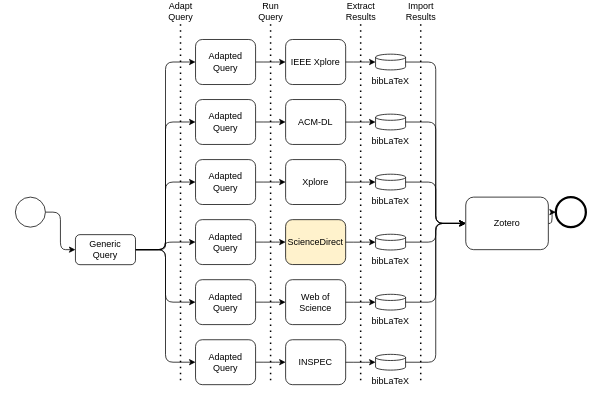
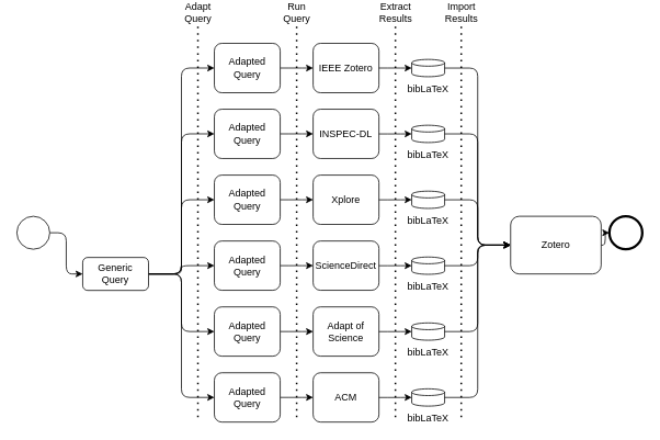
  <mxCell id="0" />
  <mxCell id="1" parent="0" />
  <mxCell id="2" value="Extract&lt;br&gt;Results" style="endArrow=none;dashed=1;html=1;dashPattern=1 3;strokeWidth=2;verticalAlign=bottom;fontSize=12;" edge="1" parent="1"><mxGeometry x="-1" width="50" height="50" relative="1" as="geometry"><mxPoint x="480" y="20.84" as="sourcePoint" /><mxPoint x="480" y="500.84" as="targetPoint" /><mxPoint as="offset" /></mxGeometry></mxCell>
  <mxCell id="3" style="edgeStyle=elbowEdgeStyle;orthogonalLoop=1;jettySize=auto;html=1;fontSize=12;" edge="1" parent="1" source="9" target="11"><mxGeometry relative="1" as="geometry" /></mxCell>
  <mxCell id="4" style="edgeStyle=elbowEdgeStyle;orthogonalLoop=1;jettySize=auto;html=1;fontSize=12;" edge="1" parent="1" source="9" target="13"><mxGeometry relative="1" as="geometry" /></mxCell>
  <mxCell id="5" style="edgeStyle=elbowEdgeStyle;orthogonalLoop=1;jettySize=auto;html=1;fontSize=12;" edge="1" parent="1" source="9" target="15"><mxGeometry relative="1" as="geometry" /></mxCell>
  <mxCell id="6" style="edgeStyle=elbowEdgeStyle;orthogonalLoop=1;jettySize=auto;html=1;fontSize=12;" edge="1" parent="1" source="9" target="17"><mxGeometry relative="1" as="geometry" /></mxCell>
  <mxCell id="7" style="edgeStyle=elbowEdgeStyle;orthogonalLoop=1;jettySize=auto;html=1;fontSize=12;" edge="1" parent="1" source="9" target="19"><mxGeometry relative="1" as="geometry" /></mxCell>
  <mxCell id="8" style="edgeStyle=elbowEdgeStyle;orthogonalLoop=1;jettySize=auto;html=1;fontSize=12;" edge="1" parent="1" source="9" target="21"><mxGeometry relative="1" as="geometry" /></mxCell>
  <mxCell id="9" value="Generic Query" style="rounded=1;whiteSpace=wrap;html=1;fontSize=12;" vertex="1" parent="1"><mxGeometry x="100" y="301" width="80" height="40" as="geometry" /></mxCell>
  <mxCell id="10" style="edgeStyle=elbowEdgeStyle;orthogonalLoop=1;jettySize=auto;html=1;fontSize=12;" edge="1" parent="1" source="11" target="22"><mxGeometry relative="1" as="geometry" /></mxCell>
  <mxCell id="11" value="Adapted&lt;br style=&quot;font-size: 12px;&quot;&gt;Query" style="rounded=1;whiteSpace=wrap;html=1;fontSize=12;" vertex="1" parent="1"><mxGeometry x="260" y="41" width="80" height="60" as="geometry" /></mxCell>
  <mxCell id="12" style="edgeStyle=elbowEdgeStyle;orthogonalLoop=1;jettySize=auto;html=1;fontSize=12;" edge="1" parent="1" source="13" target="23"><mxGeometry relative="1" as="geometry" /></mxCell>
  <mxCell id="13" value="Adapted&lt;br style=&quot;font-size: 12px;&quot;&gt;Query" style="rounded=1;whiteSpace=wrap;html=1;fontSize=12;" vertex="1" parent="1"><mxGeometry x="260" y="121" width="80" height="59.842" as="geometry" /></mxCell>
  <mxCell id="14" style="edgeStyle=elbowEdgeStyle;orthogonalLoop=1;jettySize=auto;html=1;fontSize=12;" edge="1" parent="1" source="15" target="24"><mxGeometry relative="1" as="geometry" /></mxCell>
  <mxCell id="15" value="Adapted&lt;br style=&quot;font-size: 12px;&quot;&gt;Query" style="rounded=1;whiteSpace=wrap;html=1;fontSize=12;" vertex="1" parent="1"><mxGeometry x="260" y="201" width="80" height="59.842" as="geometry" /></mxCell>
  <mxCell id="16" style="edgeStyle=elbowEdgeStyle;orthogonalLoop=1;jettySize=auto;html=1;fontSize=12;" edge="1" parent="1" source="17" target="25"><mxGeometry relative="1" as="geometry" /></mxCell>
  <mxCell id="17" value="Adapted&lt;br style=&quot;font-size: 12px;&quot;&gt;Query" style="rounded=1;whiteSpace=wrap;html=1;fontSize=12;" vertex="1" parent="1"><mxGeometry x="260" y="281" width="80" height="59.842" as="geometry" /></mxCell>
  <mxCell id="18" style="edgeStyle=elbowEdgeStyle;orthogonalLoop=1;jettySize=auto;html=1;fontSize=12;" edge="1" parent="1" source="19" target="26"><mxGeometry relative="1" as="geometry" /></mxCell>
  <mxCell id="19" value="Adapted&lt;br style=&quot;font-size: 12px;&quot;&gt;Query" style="rounded=1;whiteSpace=wrap;html=1;fontSize=12;" vertex="1" parent="1"><mxGeometry x="260" y="361" width="80" height="59.842" as="geometry" /></mxCell>
  <mxCell id="20" style="edgeStyle=elbowEdgeStyle;orthogonalLoop=1;jettySize=auto;html=1;fontSize=12;" edge="1" parent="1" source="21" target="27"><mxGeometry relative="1" as="geometry" /></mxCell>
  <mxCell id="21" value="Adapted&lt;br style=&quot;font-size: 12px;&quot;&gt;Query" style="rounded=1;whiteSpace=wrap;html=1;fontSize=12;" vertex="1" parent="1"><mxGeometry x="260" y="441" width="80" height="59.842" as="geometry" /></mxCell>
- <mxCell id="22" value="IEEE Xplore" style="rounded=1;whiteSpace=wrap;html=1;fontSize=12;" vertex="1" parent="1"><mxGeometry x="380" y="41" width="80" height="60" as="geometry" /></mxCell>
- <mxCell id="23" value="ACM-DL" style="rounded=1;whiteSpace=wrap;html=1;fontSize=12;" vertex="1" parent="1"><mxGeometry x="380" y="121" width="80" height="59.842" as="geometry" /></mxCell>
+ <mxCell id="22" value="IEEE Zotero" style="rounded=1;whiteSpace=wrap;html=1;fontSize=12;" vertex="1" parent="1"><mxGeometry x="380" y="41" width="80" height="60" as="geometry" /></mxCell>
+ <mxCell id="23" value="INSPEC-DL" style="rounded=1;whiteSpace=wrap;html=1;fontSize=12;" vertex="1" parent="1"><mxGeometry x="380" y="121" width="80" height="59.842" as="geometry" /></mxCell>
  <mxCell id="24" value="Xplore" style="rounded=1;whiteSpace=wrap;html=1;fontSize=12;" vertex="1" parent="1"><mxGeometry x="380" y="201" width="80" height="59.842" as="geometry" /></mxCell>
- <mxCell id="25" value="ScienceDirect" style="rounded=1;whiteSpace=wrap;html=1;fontSize=12;fillColor=#fff2cc;" vertex="1" parent="1"><mxGeometry x="380" y="281" width="80" height="59.842" as="geometry" /></mxCell>
- <mxCell id="26" value="Web of Science" style="rounded=1;whiteSpace=wrap;html=1;fontSize=12;" vertex="1" parent="1"><mxGeometry x="380" y="361" width="80" height="59.842" as="geometry" /></mxCell>
- <mxCell id="27" value="INSPEC" style="rounded=1;whiteSpace=wrap;html=1;fontSize=12;" vertex="1" parent="1"><mxGeometry x="380" y="441" width="80" height="59.842" as="geometry" /></mxCell>
+ <mxCell id="25" value="ScienceDirect" style="rounded=1;whiteSpace=wrap;html=1;fontSize=12;" vertex="1" parent="1"><mxGeometry x="380" y="281" width="80" height="59.842" as="geometry" /></mxCell>
+ <mxCell id="26" value="Adapt of Science" style="rounded=1;whiteSpace=wrap;html=1;fontSize=12;" vertex="1" parent="1"><mxGeometry x="380" y="361" width="80" height="59.842" as="geometry" /></mxCell>
+ <mxCell id="27" value="ACM" style="rounded=1;whiteSpace=wrap;html=1;fontSize=12;" vertex="1" parent="1"><mxGeometry x="380" y="441" width="80" height="59.842" as="geometry" /></mxCell>
  <mxCell id="28" style="edgeStyle=elbowEdgeStyle;orthogonalLoop=1;jettySize=auto;html=1;fontSize=12;" edge="1" parent="1" target="35"><mxGeometry relative="1" as="geometry"><mxPoint x="459.997" y="70.999" as="sourcePoint" /></mxGeometry></mxCell>
  <mxCell id="29" style="edgeStyle=elbowEdgeStyle;orthogonalLoop=1;jettySize=auto;html=1;fontSize=12;" edge="1" parent="1" target="37"><mxGeometry relative="1" as="geometry"><mxPoint x="459.997" y="150.999" as="sourcePoint" /></mxGeometry></mxCell>
  <mxCell id="30" style="edgeStyle=elbowEdgeStyle;orthogonalLoop=1;jettySize=auto;html=1;fontSize=12;" edge="1" parent="1" target="39"><mxGeometry relative="1" as="geometry"><mxPoint x="459.997" y="230.999" as="sourcePoint" /></mxGeometry></mxCell>
  <mxCell id="31" style="edgeStyle=elbowEdgeStyle;orthogonalLoop=1;jettySize=auto;html=1;fontSize=12;" edge="1" parent="1" target="41"><mxGeometry relative="1" as="geometry"><mxPoint x="459.997" y="310.999" as="sourcePoint" /></mxGeometry></mxCell>
  <mxCell id="32" style="edgeStyle=elbowEdgeStyle;orthogonalLoop=1;jettySize=auto;html=1;fontSize=12;" edge="1" parent="1" target="43"><mxGeometry relative="1" as="geometry"><mxPoint x="459.997" y="390.999" as="sourcePoint" /></mxGeometry></mxCell>
  <mxCell id="33" style="edgeStyle=elbowEdgeStyle;orthogonalLoop=1;jettySize=auto;html=1;fontSize=12;" edge="1" parent="1" target="45"><mxGeometry relative="1" as="geometry"><mxPoint x="459.997" y="470.999" as="sourcePoint" /></mxGeometry></mxCell>
  <mxCell id="34" style="edgeStyle=elbowEdgeStyle;orthogonalLoop=1;jettySize=auto;html=1;fontSize=12;" edge="1" parent="1" source="35" target="49"><mxGeometry relative="1" as="geometry" /></mxCell>
  <mxCell id="35" value="bibLaTeX" style="shape=cylinder3;whiteSpace=wrap;html=1;boundedLbl=1;backgroundOutline=1;size=4.105;labelPadding=0;fillOpacity=100;spacing=2;spacingTop=45;labelBackgroundColor=default;fillColor=none;fontFamily=Helvetica;fontSize=12;" vertex="1" parent="1"><mxGeometry x="499.84" y="60.54" width="40" height="21" as="geometry" /></mxCell>
  <mxCell id="36" style="edgeStyle=elbowEdgeStyle;orthogonalLoop=1;jettySize=auto;html=1;fontSize=12;" edge="1" parent="1" source="37" target="49"><mxGeometry relative="1" as="geometry" /></mxCell>
  <mxCell id="37" value="bibLaTeX" style="shape=cylinder3;whiteSpace=wrap;html=1;boundedLbl=1;backgroundOutline=1;size=4.105;labelPadding=0;fillOpacity=100;spacing=2;spacingTop=45;labelBackgroundColor=default;fillColor=none;fontFamily=Helvetica;fontSize=12;" vertex="1" parent="1"><mxGeometry x="499.84" y="140.46" width="40" height="21" as="geometry" /></mxCell>
  <mxCell id="38" style="edgeStyle=elbowEdgeStyle;orthogonalLoop=1;jettySize=auto;html=1;fontSize=12;" edge="1" parent="1" source="39" target="49"><mxGeometry relative="1" as="geometry" /></mxCell>
  <mxCell id="39" value="bibLaTeX" style="shape=cylinder3;whiteSpace=wrap;html=1;boundedLbl=1;backgroundOutline=1;size=4.105;labelPadding=0;fillOpacity=100;spacing=2;spacingTop=45;labelBackgroundColor=default;fillColor=none;fontFamily=Helvetica;fontSize=12;" vertex="1" parent="1"><mxGeometry x="499.84" y="220.46" width="40" height="21" as="geometry" /></mxCell>
  <mxCell id="40" style="edgeStyle=elbowEdgeStyle;orthogonalLoop=1;jettySize=auto;html=1;fontSize=12;" edge="1" parent="1" source="41" target="49"><mxGeometry relative="1" as="geometry" /></mxCell>
  <mxCell id="41" value="bibLaTeX" style="shape=cylinder3;whiteSpace=wrap;html=1;boundedLbl=1;backgroundOutline=1;size=4.105;labelPadding=0;fillOpacity=100;spacing=2;spacingTop=45;labelBackgroundColor=default;fillColor=none;fontFamily=Helvetica;fontSize=12;" vertex="1" parent="1"><mxGeometry x="499.84" y="300.46" width="40" height="21" as="geometry" /></mxCell>
  <mxCell id="42" style="edgeStyle=elbowEdgeStyle;orthogonalLoop=1;jettySize=auto;html=1;fontSize=12;" edge="1" parent="1" source="43" target="49"><mxGeometry relative="1" as="geometry" /></mxCell>
  <mxCell id="43" value="bibLaTeX" style="shape=cylinder3;whiteSpace=wrap;html=1;boundedLbl=1;backgroundOutline=1;size=4.105;labelPadding=0;fillOpacity=100;spacing=2;spacingTop=45;labelBackgroundColor=default;fillColor=none;fontFamily=Helvetica;fontSize=12;" vertex="1" parent="1"><mxGeometry x="499.84" y="380.46" width="40" height="21" as="geometry" /></mxCell>
  <mxCell id="44" style="edgeStyle=elbowEdgeStyle;orthogonalLoop=1;jettySize=auto;html=1;fontSize=12;" edge="1" parent="1" source="45" target="49"><mxGeometry relative="1" as="geometry" /></mxCell>
  <mxCell id="45" value="bibLaTeX" style="shape=cylinder3;whiteSpace=wrap;html=1;boundedLbl=1;backgroundOutline=1;size=4.105;labelPadding=0;fillOpacity=100;spacing=2;spacingTop=45;labelBackgroundColor=default;fillColor=none;fontFamily=Helvetica;fontSize=12;" vertex="1" parent="1"><mxGeometry x="499.84" y="460.46" width="40" height="21" as="geometry" /></mxCell>
  <mxCell id="46" value="Run&lt;br&gt;Query" style="endArrow=none;dashed=1;html=1;dashPattern=1 3;strokeWidth=2;verticalAlign=bottom;fontSize=12;" edge="1" parent="1"><mxGeometry x="-1" width="50" height="50" relative="1" as="geometry"><mxPoint x="360" y="20.84" as="sourcePoint" /><mxPoint x="360" y="500.84" as="targetPoint" /><mxPoint as="offset" /></mxGeometry></mxCell>
  <mxCell id="47" value="Adapt&lt;br&gt;Query" style="endArrow=none;dashed=1;html=1;dashPattern=1 3;strokeWidth=2;verticalAlign=bottom;fontSize=12;" edge="1" parent="1"><mxGeometry x="-1" width="50" height="50" relative="1" as="geometry"><mxPoint x="240" y="20.84" as="sourcePoint" /><mxPoint x="240" y="500.84" as="targetPoint" /><mxPoint as="offset" /></mxGeometry></mxCell>
  <mxCell id="48" value="" style="edgeStyle=elbowEdgeStyle;orthogonalLoop=1;jettySize=auto;html=1;fontSize=12;" edge="1" parent="1" source="49" target="53"><mxGeometry relative="1" as="geometry" /></mxCell>
  <mxCell id="49" value="Zotero" style="rounded=1;whiteSpace=wrap;html=1;fontSize=12;" vertex="1" parent="1"><mxGeometry x="620" y="251" width="110" height="70" as="geometry" /></mxCell>
  <mxCell id="50" value="Import&lt;br&gt;Results" style="endArrow=none;dashed=1;html=1;dashPattern=1 3;strokeWidth=2;verticalAlign=bottom;fontSize=12;" edge="1" parent="1"><mxGeometry x="-1" width="50" height="50" relative="1" as="geometry"><mxPoint x="560" y="20.84" as="sourcePoint" /><mxPoint x="560" y="500.84" as="targetPoint" /><mxPoint as="offset" /></mxGeometry></mxCell>
  <mxCell id="51" value="" style="edgeStyle=elbowEdgeStyle;orthogonalLoop=1;jettySize=auto;html=1;fontSize=12;" edge="1" parent="1" source="52" target="9"><mxGeometry relative="1" as="geometry" /></mxCell>
  <mxCell id="52" value="" style="points=[[0.145,0.145,0],[0.5,0,0],[0.855,0.145,0],[1,0.5,0],[0.855,0.855,0],[0.5,1,0],[0.145,0.855,0],[0,0.5,0]];shape=mxgraph.bpmn.event;html=1;verticalLabelPosition=bottom;labelBackgroundColor=#ffffff;verticalAlign=top;align=center;perimeter=ellipsePerimeter;outlineConnect=0;aspect=fixed;outline=standard;symbol=general;fontSize=12;" vertex="1" parent="1"><mxGeometry y="251" width="40" height="40" as="geometry" x="20" /></mxCell>
  <mxCell id="53" value="" style="points=[[0.145,0.145,0],[0.5,0,0],[0.855,0.145,0],[1,0.5,0],[0.855,0.855,0],[0.5,1,0],[0.145,0.855,0],[0,0.5,0]];shape=mxgraph.bpmn.event;html=1;verticalLabelPosition=bottom;labelBackgroundColor=#ffffff;verticalAlign=top;align=center;perimeter=ellipsePerimeter;outlineConnect=0;aspect=fixed;outline=end;symbol=terminate2;fontSize=12;" vertex="1" parent="1"><mxGeometry x="740" y="251" width="40" height="40" as="geometry" /></mxCell>
